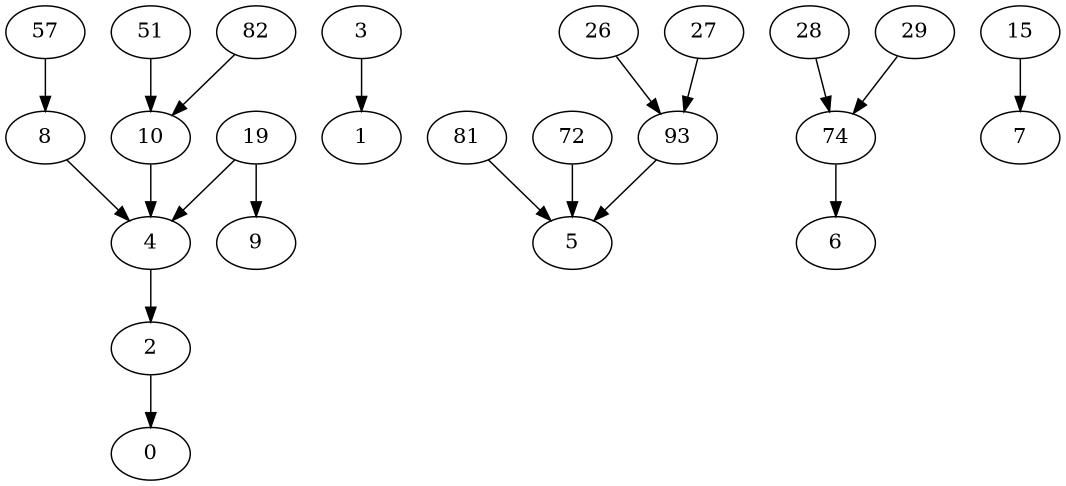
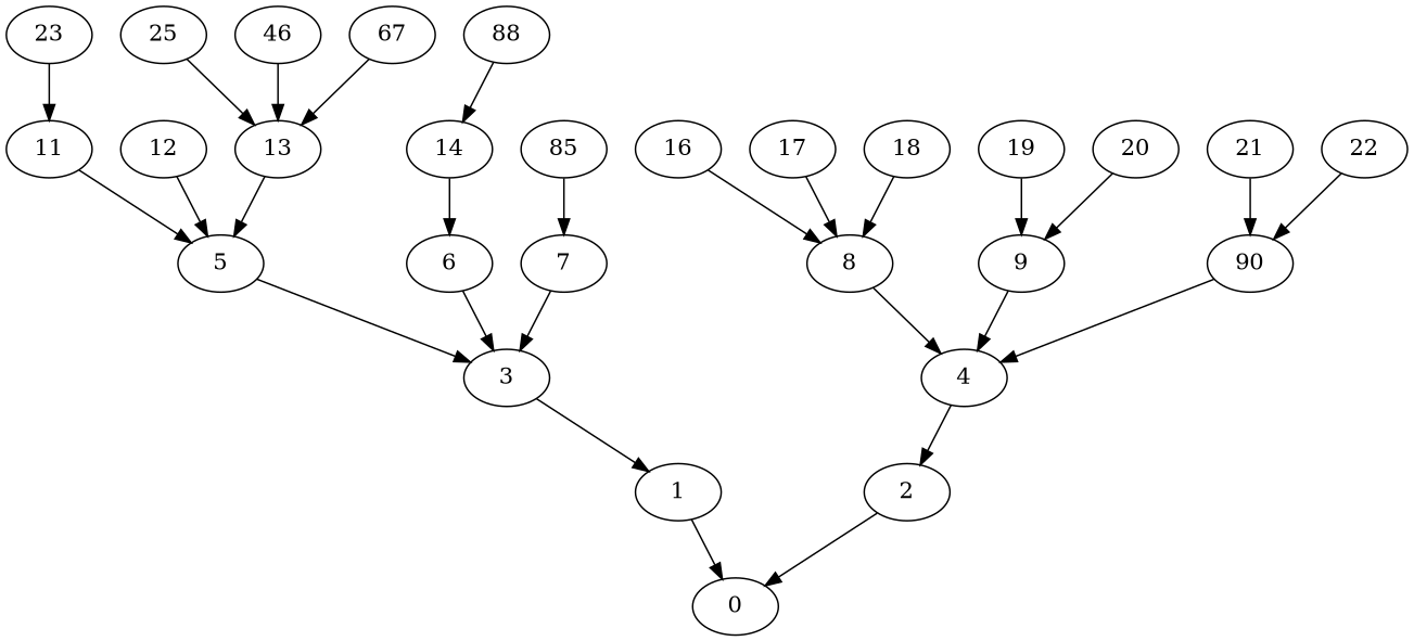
  digraph {
    node [Weight=6]
    edge [Weight=21]
    0 [Weight=2]
    1 [Weight=10]
    2 [Weight=2]
    3
    4
    5
    6 [Weight=2]
    7 [Weight=8]
    8 [Weight=3]
    9
-   10 [Weight=9]
-   11 [Weight=3 label=81]
-   12 [Weight=2 label=72]
-   13 [Weight=9 label=93]
-   14 [Weight=3 label=74]
-   15 [Weight=3]
-   17 [label=57]
+   10 [Weight=9 label=90]
+   11 [Weight=3]
+   12 [Weight=2]
+   13 [Weight=9]
+   14 [Weight=3]
+   15 [Weight=3 label=85]
+   16 [Weight=4]
+   17
+   18
    19 [Weight=2]
-   21 [Weight=10 label=51]
-   22 [Weight=10 label=82]
-   26 [Weight=3]
-   27 [Weight=8]
-   28
-   29 [Weight=9]
+   20 [Weight=2]
+   21 [Weight=10]
+   22 [Weight=10]
+   23 [Weight=10]
+   25 [Weight=3]
+   26 [Weight=3 label=46]
+   27 [Weight=8 label=67]
+   28 [label=88]
+   1 -> 0
    2 -> 0 [Weight=74]
    3 -> 1 [Weight=95]
    4 -> 2 [Weight=95]
+   5 -> 3 [Weight=95]
+   6 -> 3 [Weight=42]
+   7 -> 3 [Weight=74]
    8 -> 4
-   19 -> 4 [Weight=63]
+   9 -> 4 [Weight=63]
    10 -> 4 [Weight=74]
    11 -> 5 [Weight=53]
    12 -> 5 [Weight=42]
    13 -> 5 [Weight=53]
    14 -> 6
    15 -> 7
+   16 -> 8
    17 -> 8 [Weight=95]
+   18 -> 8 [Weight=63]
    19 -> 9 [Weight=53]
+   20 -> 9 [Weight=32]
    21 -> 10 [Weight=32]
    22 -> 10 [Weight=42]
+   23 -> 11 [Weight=53]
+   25 -> 13 [Weight=74]
    26 -> 13 [Weight=42]
    27 -> 13 [Weight=105]
    28 -> 14 [Weight=42]
-   29 -> 14
  }
